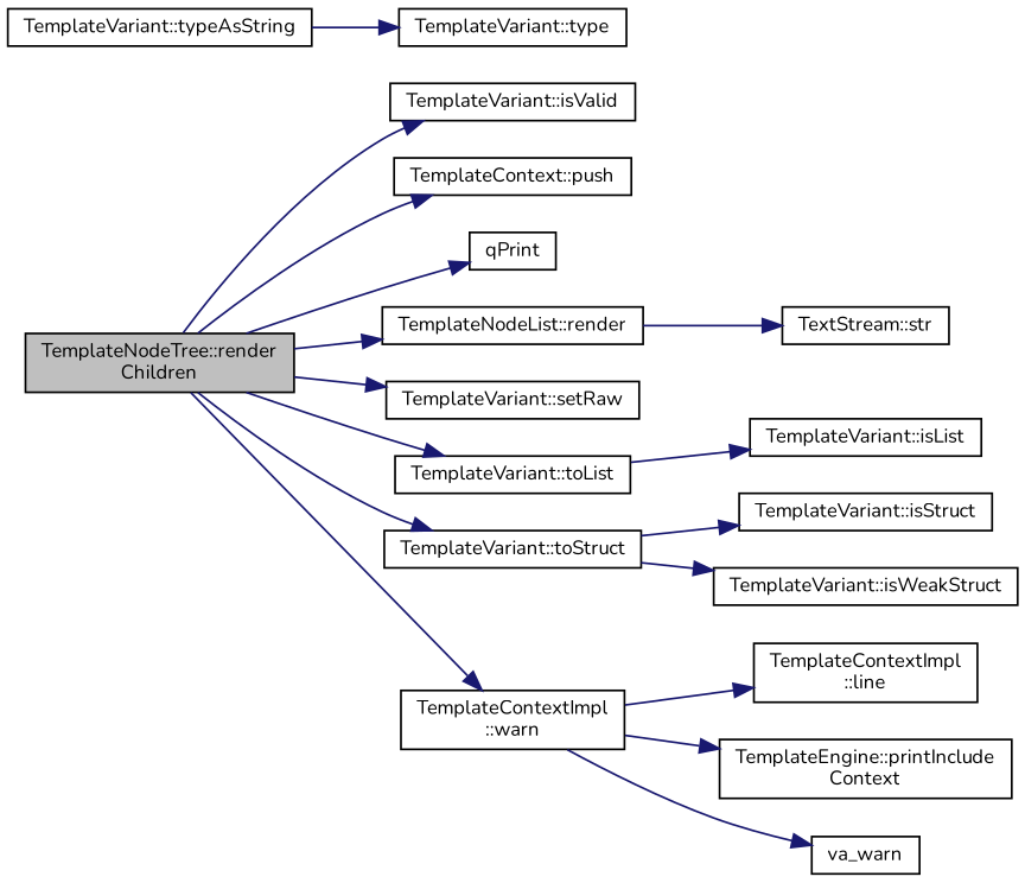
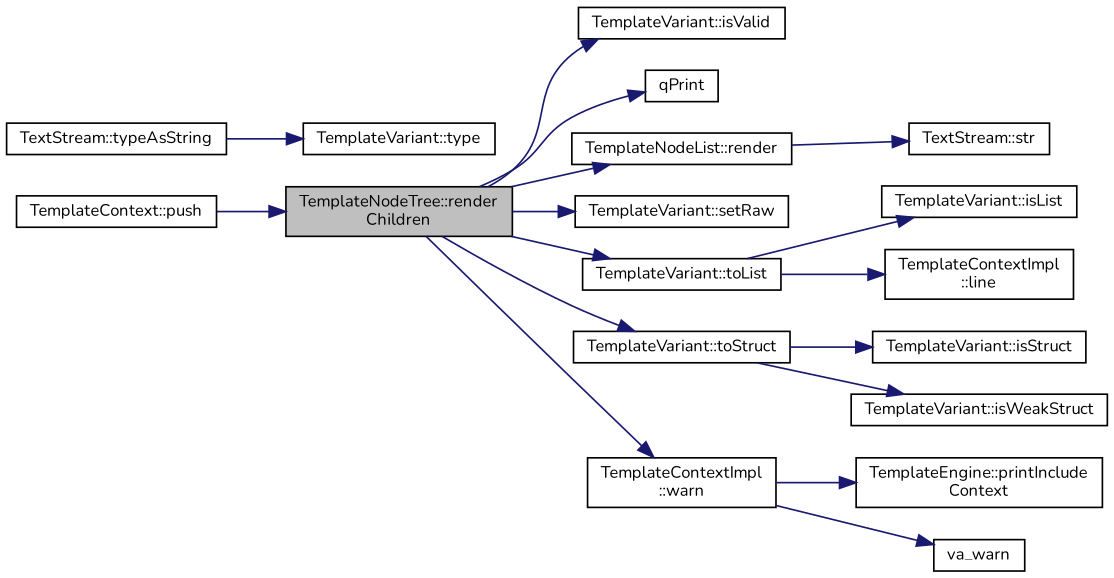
  digraph {
    fontname=Nunito
    rankdir=LR
    node [color=black fillcolor=white fontname=Nunito fontsize=10 shape=record style=filled]
    edge [color=midnightblue fontname=Nunito fontsize=10 labelfontname=Helvetica labelfontsize=10 style=solid]
    n1 [fillcolor=grey75 fontcolor=black height=0.2 label="TemplateNodeTree::render\lChildren" width=0.4]
    n2 [height=0.2 label="TemplateVariant::isValid" width=0.4]
    n3 [height=0.2 label="TemplateContext::push" width=0.4]
    n4 [height=0.2 label=qPrint width=0.4]
    n5 [height=0.2 label="TemplateNodeList::render" width=0.4]
    n6 [height=0.2 label="TemplateVariant::setRaw" width=0.4]
    n7 [height=0.2 label="TemplateVariant::toList" width=0.4]
    n8 [height=0.2 label="TemplateVariant::toStruct" width=0.4]
    n9 [height=0.2 label="TemplateContextImpl\l::warn" width=0.4]
    n10 [height=0.2 label="TextStream::str" width=0.4]
    n11 [height=0.2 label="TemplateVariant::isList" width=0.4]
    n12 [height=0.2 label="TemplateVariant::isStruct" width=0.4]
    n13 [height=0.2 label="TemplateVariant::isWeakStruct" width=0.4]
-   n14 [height=0.2 label="TemplateVariant::typeAsString" width=0.4]
+   n14 [height=0.2 label="TextStream::typeAsString" width=0.4]
    n15 [height=0.2 label="TemplateVariant::type" width=0.4]
    n16 [height=0.2 label="TemplateContextImpl\l::line" width=0.4]
    n17 [height=0.2 label="TemplateEngine::printInclude\lContext" width=0.4]
    n18 [height=0.2 label=va_warn width=0.4]
    n1 -> n2
-   n1 -> n3
+   n3 -> n1
    n1 -> n4
    n1 -> n5
    n1 -> n6
    n1 -> n7
    n1 -> n8
    n1 -> n9
    n5 -> n10
    n7 -> n11
    n8 -> n12
    n8 -> n13
-   n9 -> n16
+   n7 -> n16
    n9 -> n17
    n9 -> n18
    n14 -> n15
  }
